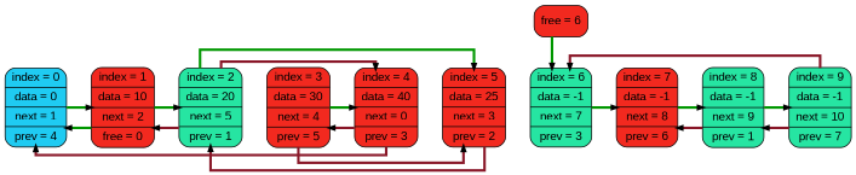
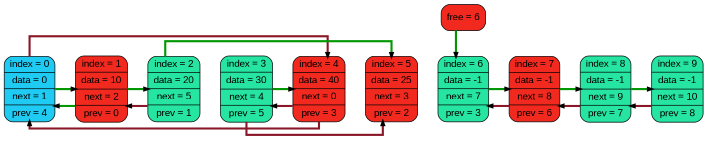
  digraph {
    nodesep=0.4
    splines=ortho
    node [fillcolor="#f2291f" fontname=Arial shape=record style="filled, rounded"]
    edge [arrowsize=0.5 color="#009700:black;0.001" penwidth=3 style=bold weight=0]
    n1 [fillcolor="#1fcbf2" label=" {index = 0 | data = 0 | next = 1 | prev = 4}"]
-   n2 [label=" {index = 1 | data = 10 | next = 2 | free = 0}"]
+   n2 [label=" {index = 1 | data = 10 | next = 2 | prev = 0}"]
    n3 [fillcolor="#26e5a2" label=" {index = 2 | data = 20 | next = 5 | prev = 1}"]
-   n4 [label=" {index = 3 | data = 30 | next = 4 | prev = 5}"]
+   n4 [fillcolor="#26e5a2" label=" {index = 3 | data = 30 | next = 4 | prev = 5}"]
    n5 [label=" {index = 4 | data = 40 | next = 0 | prev = 3}"]
    n6 [label=" {index = 5 | data = 25 | next = 3 | prev = 2}"]
    n7 [fillcolor="#26e5a2" label=" {index = 6 | data = -1 | next = 7 | prev = 3}"]
    n8 [label=" {index = 7 | data = -1 | next = 8 | prev = 6}"]
-   n9 [fillcolor="#26e5a2" label=" {index = 8 | data = -1 | next = 9 | prev = 1}"]
-   n10 [fillcolor="#26e5a2" label=" {index = 9 | data = -1 | next = 10 | prev = 7}"]
+   n9 [fillcolor="#26e5a2" label=" {index = 8 | data = -1 | next = 9 | prev = 7}"]
+   n10 [fillcolor="#26e5a2" label=" {index = 9 | data = -1 | next = 10 | prev = 8}"]
    n11 [label="free = 6"]
    subgraph sub_1 {
      rank=same
      n1
      n2
      n3
      n4
      n5
      n6
      n7
      n8
      n9
      n10
    }
    n1 -> n2 [style=invis weight=10]
    n1 -> n2
-   n3 -> n5 [color="#891728:black;0.001"]
+   n1 -> n5 [color="#891728:black;0.001"]
    n2 -> n1
    n2 -> n3 [style=invis weight=10]
    n2 -> n3
    n3 -> n2 [color="#891728:black;0.001"]
    n3 -> n4 [style=invis weight=10]
    n3 -> n6
    n4 -> n5 [style=invis weight=10]
    n4 -> n5
    n4 -> n6 [color="#891728:black;0.001"]
    n5 -> n1 [color="#891728:black;0.001"]
    n5 -> n4 [color="#891728:black;0.001"]
    n5 -> n6 [style=invis weight=10]
-   n6 -> n3 [color="#891728:black;0.001"]
    n6 -> n7 [style=invis weight=10]
    n7 -> n8 [style=invis weight=10]
    n7 -> n8
-   n10 -> n7 [color="#891728:black;0.001"]
+   n8 -> n7 [color="#891728:black;0.001"]
    n8 -> n9 [style=invis weight=10]
    n8 -> n9
    n9 -> n8 [color="#891728:black;0.001"]
    n9 -> n10 [style=invis weight=10]
    n9 -> n10
    n10 -> n9 [color="#891728:black;0.001"]
    n11 -> n7
  }
